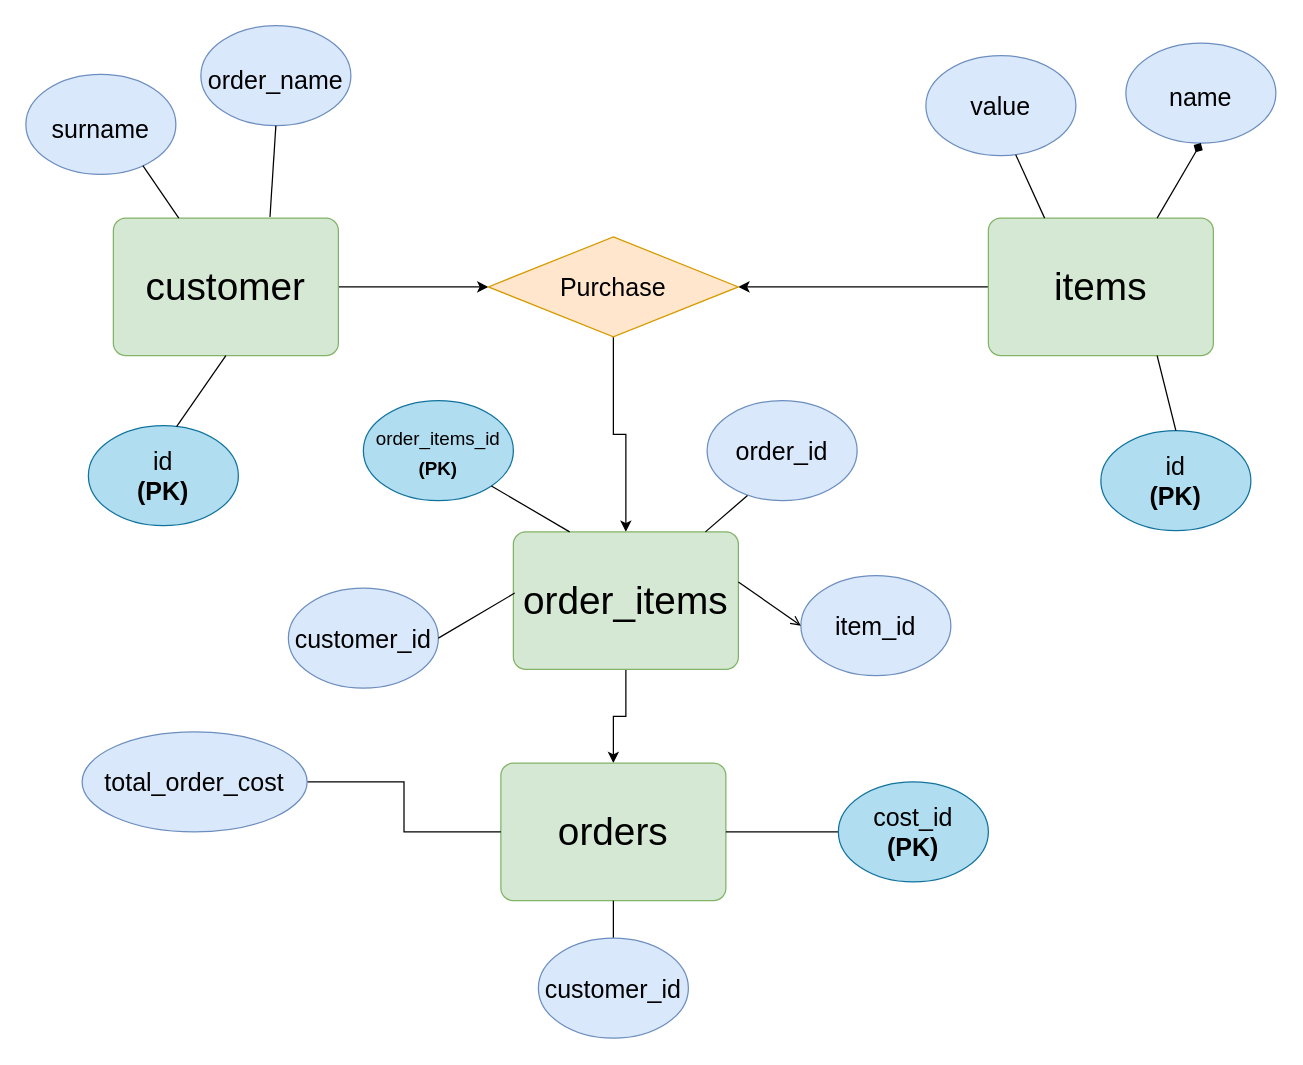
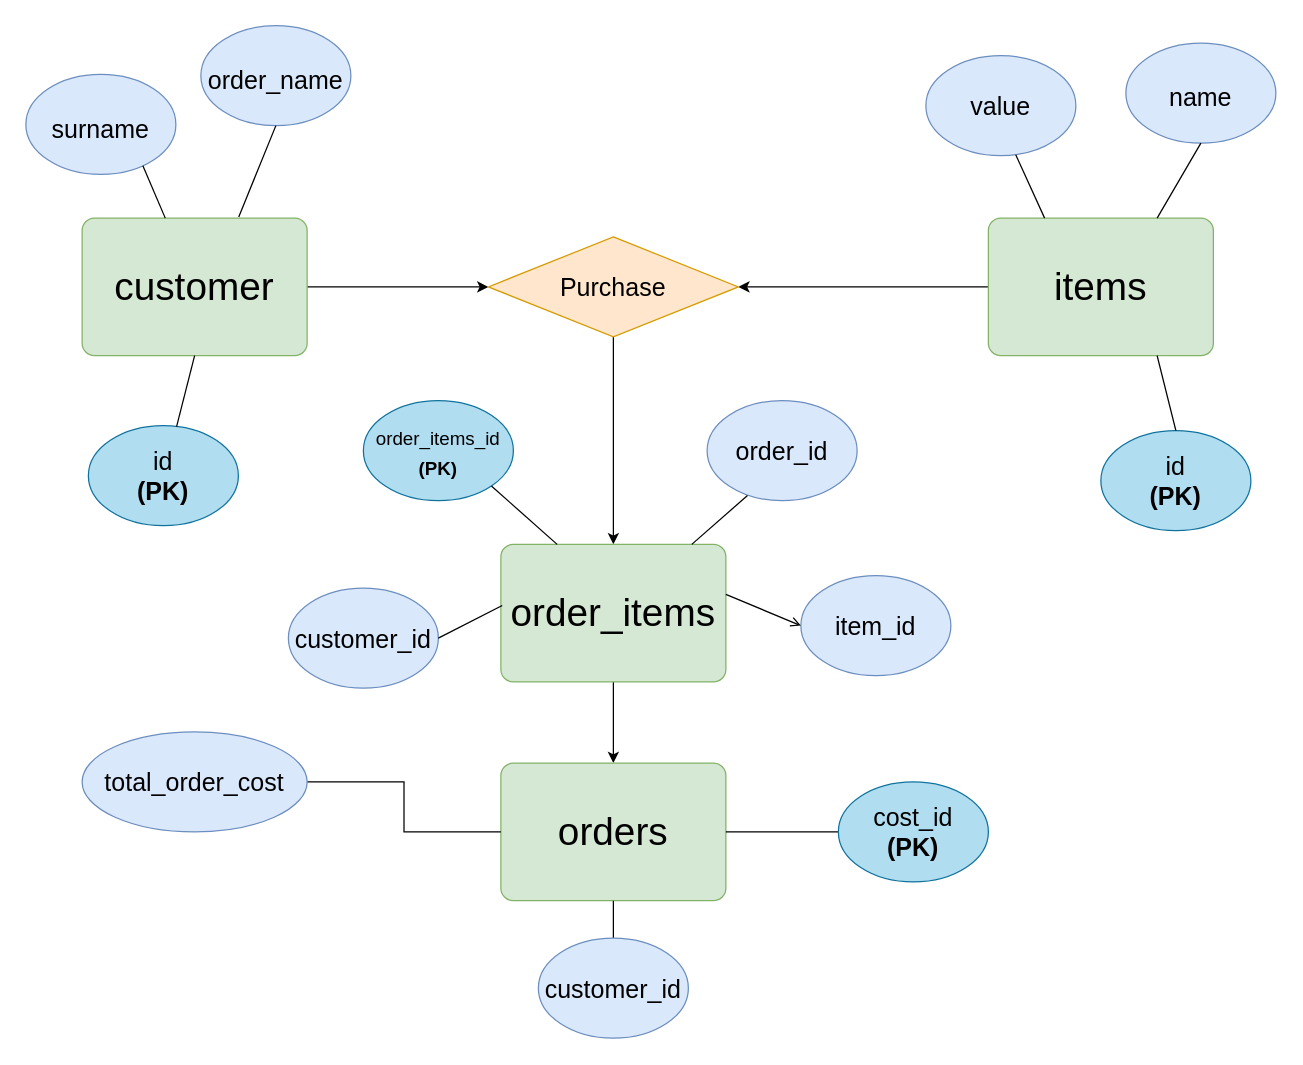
  <mxCell id="0" />
  <mxCell id="1" parent="0" />
  <mxCell id="2" style="edgeStyle=orthogonalEdgeStyle;rounded=0;orthogonalLoop=1;jettySize=auto;html=1;exitX=1;exitY=0.5;exitDx=0;exitDy=0;entryX=0;entryY=0.5;entryDx=0;entryDy=0;fontSize=20;endArrow=classic;endFill=1;" parent="1" source="3" target="19" edge="1"><mxGeometry relative="1" as="geometry"><mxPoint x="350" y="235" as="targetPoint" /></mxGeometry></mxCell>
- <mxCell id="3" value="customer" style="rounded=1;whiteSpace=wrap;html=1;arcSize=9;fontSize=31;fillColor=#d5e8d4;strokeColor=#82b366;" parent="1" vertex="1"><mxGeometry x="90" y="174" width="180" height="110" as="geometry" /></mxCell>
+ <mxCell id="3" value="customer" style="rounded=1;whiteSpace=wrap;html=1;arcSize=9;fontSize=31;fillColor=#d5e8d4;strokeColor=#82b366;" parent="1" vertex="1"><mxGeometry x="65" y="174" width="180" height="110" as="geometry" /></mxCell>
  <mxCell id="4" value="&lt;font style=&quot;font-size: 20px&quot;&gt;order_name&lt;/font&gt;" style="ellipse;whiteSpace=wrap;html=1;fontSize=31;fillColor=#dae8fc;strokeColor=#6c8ebf;" parent="1" vertex="1"><mxGeometry x="160" y="20" width="120" height="80" as="geometry" /></mxCell>
  <mxCell id="5" value="&lt;font style=&quot;font-size: 20px&quot;&gt;surname&lt;/font&gt;" style="ellipse;whiteSpace=wrap;html=1;fontSize=31;fillColor=#dae8fc;strokeColor=#6c8ebf;" parent="1" vertex="1"><mxGeometry x="20" y="59" width="120" height="80" as="geometry" /></mxCell>
  <mxCell id="6" value="id&lt;br&gt;&lt;b&gt;(PK)&lt;/b&gt;" style="ellipse;whiteSpace=wrap;html=1;fontSize=20;fillColor=#b1ddf0;strokeColor=#10739e;" parent="1" vertex="1"><mxGeometry x="70" y="340" width="120" height="80" as="geometry" /></mxCell>
  <mxCell id="7" value="" style="endArrow=none;html=1;rounded=0;fontSize=20;exitX=0.588;exitY=0.01;exitDx=0;exitDy=0;entryX=0.5;entryY=1;entryDx=0;entryDy=0;endFill=0;exitPerimeter=0;" parent="1" source="6" target="3" edge="1"><mxGeometry width="50" height="50" relative="1" as="geometry"><mxPoint x="300" y="340" as="sourcePoint" /><mxPoint x="350" y="290" as="targetPoint" /></mxGeometry></mxCell>
  <mxCell id="8" value="" style="endArrow=none;html=1;rounded=0;fontSize=20;exitX=0.78;exitY=0.913;exitDx=0;exitDy=0;endFill=0;exitPerimeter=0;" parent="1" source="5" target="3" edge="1"><mxGeometry width="50" height="50" relative="1" as="geometry"><mxPoint x="160" y="170" as="sourcePoint" /><mxPoint x="210" y="120" as="targetPoint" /></mxGeometry></mxCell>
  <mxCell id="9" value="" style="endArrow=none;html=1;rounded=0;fontSize=20;exitX=0.5;exitY=1;exitDx=0;exitDy=0;entryX=0.696;entryY=-0.008;entryDx=0;entryDy=0;entryPerimeter=0;endFill=0;" parent="1" source="4" target="3" edge="1"><mxGeometry width="50" height="50" relative="1" as="geometry"><mxPoint x="400" y="210" as="sourcePoint" /><mxPoint x="450" y="160" as="targetPoint" /></mxGeometry></mxCell>
  <mxCell id="10" style="edgeStyle=orthogonalEdgeStyle;rounded=0;orthogonalLoop=1;jettySize=auto;html=1;exitX=0;exitY=0.5;exitDx=0;exitDy=0;entryX=1;entryY=0.5;entryDx=0;entryDy=0;fontSize=20;endArrow=classic;endFill=1;" parent="1" source="11" target="19" edge="1"><mxGeometry relative="1" as="geometry" /></mxCell>
  <mxCell id="11" value="items" style="rounded=1;whiteSpace=wrap;html=1;arcSize=9;fontSize=31;fillColor=#d5e8d4;strokeColor=#82b366;" parent="1" vertex="1"><mxGeometry x="790" y="174" width="180" height="110" as="geometry" /></mxCell>
  <mxCell id="12" value="&lt;font style=&quot;font-size: 20px&quot;&gt;name&lt;/font&gt;" style="ellipse;whiteSpace=wrap;html=1;fontSize=31;fillColor=#dae8fc;strokeColor=#6c8ebf;" parent="1" vertex="1"><mxGeometry x="900" y="34" width="120" height="80" as="geometry" /></mxCell>
  <mxCell id="13" value="id&lt;br&gt;&lt;b&gt;(PK)&lt;/b&gt;" style="ellipse;whiteSpace=wrap;html=1;fontSize=20;fillColor=#b1ddf0;strokeColor=#10739e;" parent="1" vertex="1"><mxGeometry x="880" y="344" width="120" height="80" as="geometry" /></mxCell>
  <mxCell id="14" value="value" style="ellipse;whiteSpace=wrap;html=1;fontSize=20;fillColor=#dae8fc;strokeColor=#6c8ebf;" parent="1" vertex="1"><mxGeometry x="740" y="44" width="120" height="80" as="geometry" /></mxCell>
  <mxCell id="15" value="" style="endArrow=none;html=1;rounded=0;fontSize=20;exitX=0.5;exitY=0;exitDx=0;exitDy=0;entryX=0.75;entryY=1;entryDx=0;entryDy=0;endFill=0;" parent="1" source="13" target="11" edge="1"><mxGeometry width="50" height="50" relative="1" as="geometry"><mxPoint x="450" y="374" as="sourcePoint" /><mxPoint x="500" y="324" as="targetPoint" /></mxGeometry></mxCell>
- <mxCell id="16" value="" style="endArrow=diamond;html=1;rounded=0;fontSize=20;entryX=0.5;entryY=1;entryDx=0;entryDy=0;exitX=0.75;exitY=0;exitDx=0;exitDy=0;" parent="1" source="11" target="12" edge="1"><mxGeometry width="50" height="50" relative="1" as="geometry"><mxPoint x="820" y="54" as="sourcePoint" /><mxPoint x="870" y="4" as="targetPoint" /></mxGeometry></mxCell>
+ <mxCell id="16" value="" style="endArrow=none;html=1;rounded=0;fontSize=20;entryX=0.5;entryY=1;entryDx=0;entryDy=0;exitX=0.75;exitY=0;exitDx=0;exitDy=0;" parent="1" source="11" target="12" edge="1"><mxGeometry width="50" height="50" relative="1" as="geometry"><mxPoint x="820" y="54" as="sourcePoint" /><mxPoint x="870" y="4" as="targetPoint" /></mxGeometry></mxCell>
  <mxCell id="17" value="" style="endArrow=none;html=1;rounded=0;fontSize=20;entryX=0.599;entryY=0.991;entryDx=0;entryDy=0;exitX=0.25;exitY=0;exitDx=0;exitDy=0;entryPerimeter=0;" parent="1" source="11" target="14" edge="1"><mxGeometry width="50" height="50" relative="1" as="geometry"><mxPoint x="660" y="324" as="sourcePoint" /><mxPoint x="710" y="274" as="targetPoint" /></mxGeometry></mxCell>
  <mxCell id="18" style="edgeStyle=orthogonalEdgeStyle;rounded=0;orthogonalLoop=1;jettySize=auto;html=1;exitX=0.5;exitY=1;exitDx=0;exitDy=0;entryX=0.5;entryY=0;entryDx=0;entryDy=0;fontSize=20;endArrow=classic;endFill=1;" parent="1" source="19" target="21" edge="1"><mxGeometry relative="1" as="geometry" /></mxCell>
  <mxCell id="19" value="Purchase" style="rhombus;whiteSpace=wrap;html=1;fontSize=20;fillColor=#ffe6cc;strokeColor=#d79b00;" parent="1" vertex="1"><mxGeometry x="390" y="189" width="200" height="80" as="geometry" /></mxCell>
  <mxCell id="20" style="edgeStyle=orthogonalEdgeStyle;rounded=0;orthogonalLoop=1;jettySize=auto;html=1;exitX=0.5;exitY=1;exitDx=0;exitDy=0;entryX=0.5;entryY=0;entryDx=0;entryDy=0;fontSize=15;endArrow=classic;endFill=1;" parent="1" source="21" target="28" edge="1"><mxGeometry relative="1" as="geometry" /></mxCell>
- <mxCell id="21" value="order_items" style="rounded=1;whiteSpace=wrap;html=1;arcSize=9;fontSize=31;fillColor=#d5e8d4;strokeColor=#82b366;" parent="1" vertex="1"><mxGeometry x="410" y="425" width="180" height="110" as="geometry" /></mxCell>
+ <mxCell id="21" value="order_items" style="rounded=1;whiteSpace=wrap;html=1;arcSize=9;fontSize=31;fillColor=#d5e8d4;strokeColor=#82b366;" parent="1" vertex="1"><mxGeometry x="400" y="435" width="180" height="110" as="geometry" /></mxCell>
  <mxCell id="22" value="customer_id" style="ellipse;whiteSpace=wrap;html=1;fontSize=20;fillColor=#dae8fc;strokeColor=#6c8ebf;" parent="1" vertex="1"><mxGeometry x="230" y="470" width="120" height="80" as="geometry" /></mxCell>
  <mxCell id="23" value="item_id" style="ellipse;whiteSpace=wrap;html=1;fontSize=20;fillColor=#dae8fc;strokeColor=#6c8ebf;" parent="1" vertex="1"><mxGeometry x="640" y="460" width="120" height="80" as="geometry" /></mxCell>
  <mxCell id="24" value="order_id" style="ellipse;whiteSpace=wrap;html=1;fontSize=20;fillColor=#dae8fc;strokeColor=#6c8ebf;" parent="1" vertex="1"><mxGeometry x="565" y="320" width="120" height="80" as="geometry" /></mxCell>
  <mxCell id="25" value="" style="endArrow=none;html=1;rounded=0;fontSize=20;entryX=0.269;entryY=0.949;entryDx=0;entryDy=0;entryPerimeter=0;" parent="1" source="21" target="24" edge="1"><mxGeometry width="50" height="50" relative="1" as="geometry"><mxPoint x="240" y="730" as="sourcePoint" /><mxPoint x="290" y="680" as="targetPoint" /></mxGeometry></mxCell>
  <mxCell id="26" value="&lt;font&gt;&lt;span style=&quot;font-size: 15px&quot;&gt;order_items_id&lt;/span&gt;&lt;br&gt;&lt;b&gt;&lt;font style=&quot;font-size: 15px&quot;&gt;(PK)&lt;/font&gt;&lt;/b&gt;&lt;br&gt;&lt;/font&gt;" style="ellipse;whiteSpace=wrap;html=1;fontSize=20;fillColor=#b1ddf0;strokeColor=#10739e;" parent="1" vertex="1"><mxGeometry x="290" y="320" width="120" height="80" as="geometry" /></mxCell>
  <mxCell id="27" value="" style="endArrow=none;html=1;rounded=0;fontSize=15;exitX=1;exitY=1;exitDx=0;exitDy=0;entryX=0.25;entryY=0;entryDx=0;entryDy=0;" parent="1" source="26" target="21" edge="1"><mxGeometry width="50" height="50" relative="1" as="geometry"><mxPoint x="430" y="450" as="sourcePoint" /><mxPoint x="480" y="400" as="targetPoint" /></mxGeometry></mxCell>
  <mxCell id="28" value="orders" style="rounded=1;whiteSpace=wrap;html=1;arcSize=9;fontSize=31;fillColor=#d5e8d4;strokeColor=#82b366;" parent="1" vertex="1"><mxGeometry x="400" y="610" width="180" height="110" as="geometry" /></mxCell>
  <mxCell id="29" value="" style="edgeStyle=orthogonalEdgeStyle;rounded=0;orthogonalLoop=1;jettySize=auto;html=1;fontSize=15;endArrow=none;endFill=0;" parent="1" source="30" target="28" edge="1"><mxGeometry relative="1" as="geometry" /></mxCell>
  <mxCell id="30" value="cost_id&lt;br&gt;&lt;b&gt;(PK)&lt;/b&gt;" style="ellipse;whiteSpace=wrap;html=1;fontSize=20;fillColor=#b1ddf0;strokeColor=#10739e;" parent="1" vertex="1"><mxGeometry x="670" y="625" width="120" height="80" as="geometry" /></mxCell>
  <mxCell id="31" value="" style="endArrow=open;html=1;rounded=0;fontSize=15;entryX=0;entryY=0.5;entryDx=0;entryDy=0;exitX=1;exitY=0.364;exitDx=0;exitDy=0;exitPerimeter=0;" parent="1" source="21" target="23" edge="1"><mxGeometry width="50" height="50" relative="1" as="geometry"><mxPoint x="590" y="510" as="sourcePoint" /><mxPoint x="640" y="460" as="targetPoint" /></mxGeometry></mxCell>
  <mxCell id="32" value="" style="edgeStyle=orthogonalEdgeStyle;rounded=0;orthogonalLoop=1;jettySize=auto;html=1;fontSize=20;endArrow=none;endFill=0;" parent="1" source="33" target="28" edge="1"><mxGeometry relative="1" as="geometry" /></mxCell>
  <mxCell id="33" value="total_order_cost" style="ellipse;whiteSpace=wrap;html=1;fontSize=20;fillColor=#dae8fc;strokeColor=#6c8ebf;" parent="1" vertex="1"><mxGeometry x="65" y="585" width="180" height="80" as="geometry" /></mxCell>
  <mxCell id="34" value="" style="edgeStyle=orthogonalEdgeStyle;rounded=0;orthogonalLoop=1;jettySize=auto;html=1;fontSize=20;endArrow=none;endFill=0;" parent="1" source="35" target="28" edge="1"><mxGeometry relative="1" as="geometry" /></mxCell>
  <mxCell id="35" value="customer_id" style="ellipse;whiteSpace=wrap;html=1;fontSize=20;fillColor=#dae8fc;strokeColor=#6c8ebf;" parent="1" vertex="1"><mxGeometry x="430" y="750" width="120" height="80" as="geometry" /></mxCell>
  <mxCell id="36" value="" style="endArrow=none;html=1;rounded=0;entryX=1;entryY=0.5;entryDx=0;entryDy=0;exitX=0.006;exitY=0.445;exitDx=0;exitDy=0;exitPerimeter=0;" parent="1" source="21" target="22" edge="1"><mxGeometry width="50" height="50" relative="1" as="geometry"><mxPoint x="70" y="540" as="sourcePoint" /><mxPoint x="120" y="490" as="targetPoint" /></mxGeometry></mxCell>
